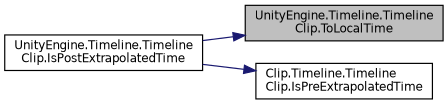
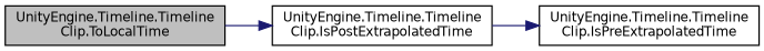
  digraph {
    fontname="DejaVu Sans"
    rankdir=LR
    node [color=black fillcolor=white fontname="DejaVu Sans" fontsize=10 shape=record style=filled]
    edge [color=midnightblue fontname="DejaVu Sans" fontsize=10 labelfontname=Helvetica labelfontsize=10 style=solid]
    n1 [fillcolor=grey75 fontcolor=black height=0.2 label="UnityEngine.Timeline.Timeline\lClip.ToLocalTime" width=0.4]
    n2 [height=0.2 label="UnityEngine.Timeline.Timeline\lClip.IsPostExtrapolatedTime" width=0.4]
-   n3 [height=0.2 label="Clip.Timeline.Timeline\lClip.IsPreExtrapolatedTime" width=0.4]
-   n2 -> n1
+   n3 [height=0.2 label="UnityEngine.Timeline.Timeline\lClip.IsPreExtrapolatedTime" width=0.4]
+   n1 -> n2
    n2 -> n3
  }
